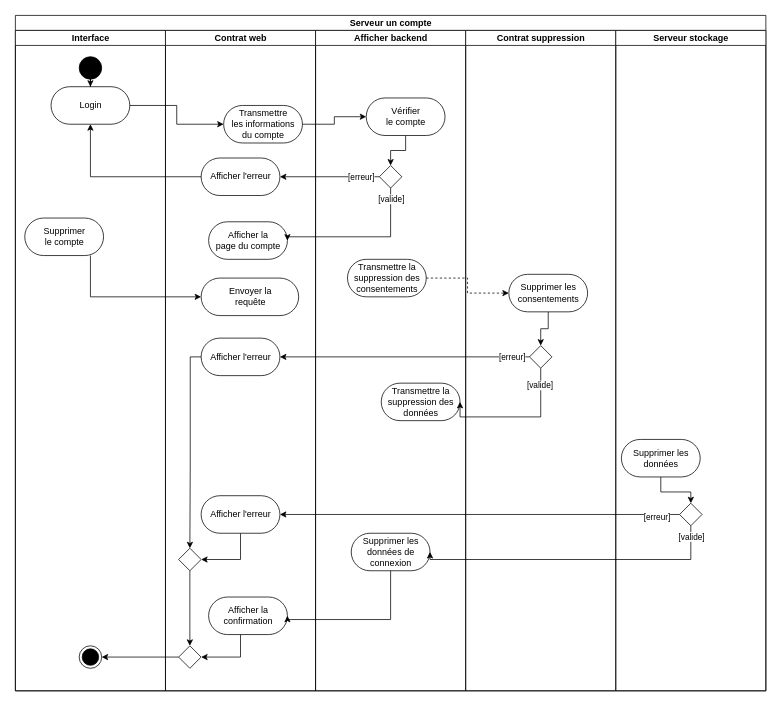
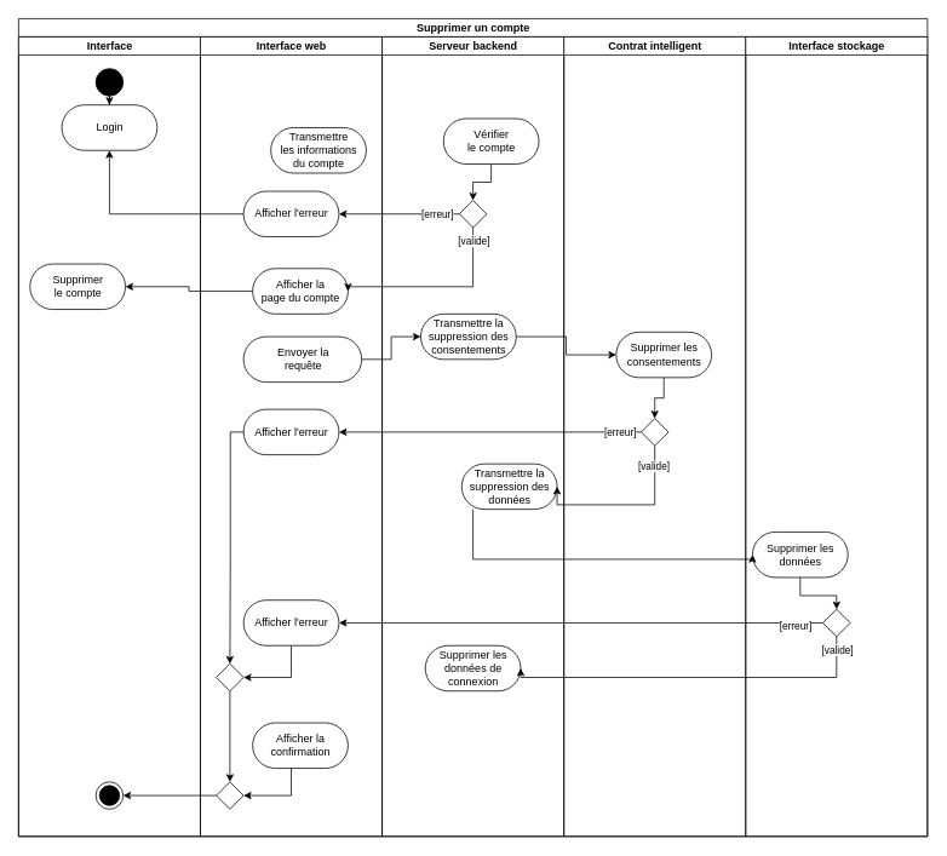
  <mxCell id="0" />
  <mxCell id="1" parent="0" />
- <mxCell id="2" value="Serveur un compte" style="swimlane;html=1;childLayout=stackLayout;resizeParent=1;resizeParentMax=0;horizontal=1;startSize=20;horizontalStack=1;" vertex="1" parent="1"><mxGeometry x="20" y="20" width="1000" height="900" as="geometry" /></mxCell>
+ <mxCell id="2" value="Supprimer un compte" style="swimlane;html=1;childLayout=stackLayout;resizeParent=1;resizeParentMax=0;horizontal=1;startSize=20;horizontalStack=1;" vertex="1" parent="1"><mxGeometry x="20" y="20" width="1000" height="900" as="geometry" /></mxCell>
  <mxCell id="3" value="&lt;div&gt;Interface&lt;/div&gt;" style="swimlane;html=1;startSize=20;horizontal=1;" vertex="1" parent="2"><mxGeometry y="20" width="200" height="880" as="geometry" /></mxCell>
  <mxCell id="4" style="edgeStyle=orthogonalEdgeStyle;rounded=0;orthogonalLoop=1;jettySize=auto;html=1;" edge="1" parent="3" source="5" target="6"><mxGeometry relative="1" as="geometry" /></mxCell>
  <mxCell id="5" value="" style="ellipse;fillColor=strokeColor;" vertex="1" parent="3"><mxGeometry x="85" y="35" width="30" height="30" as="geometry" /></mxCell>
  <mxCell id="6" value="Login" style="html=1;dashed=0;whitespace=wrap;shape=mxgraph.dfd.start" vertex="1" parent="3"><mxGeometry x="47.5" y="75" width="105" height="50" as="geometry" /></mxCell>
  <mxCell id="7" value="" style="ellipse;html=1;shape=endState;fillColor=strokeColor;" vertex="1" parent="3"><mxGeometry x="85" y="820" width="30" height="30" as="geometry" /></mxCell>
  <mxCell id="8" value="Supprimer&lt;br&gt;le compte" style="html=1;dashed=0;whitespace=wrap;shape=mxgraph.dfd.start" vertex="1" parent="3"><mxGeometry x="12.5" y="250" width="105" height="50" as="geometry" /></mxCell>
- <mxCell id="9" value="&lt;div&gt;Contrat web&lt;/div&gt;" style="swimlane;html=1;startSize=20;horizontal=1;" vertex="1" parent="2"><mxGeometry x="200" y="20" width="200" height="880" as="geometry" /></mxCell>
+ <mxCell id="9" value="&lt;div&gt;Interface web&lt;/div&gt;" style="swimlane;html=1;startSize=20;horizontal=1;" vertex="1" parent="2"><mxGeometry x="200" y="20" width="200" height="880" as="geometry" /></mxCell>
  <mxCell id="10" value="Transmettre&lt;br&gt;les informations &lt;br&gt;&lt;div&gt;du compte&lt;/div&gt;" style="html=1;dashed=0;whitespace=wrap;shape=mxgraph.dfd.start" vertex="1" parent="9"><mxGeometry x="77.5" y="100" width="105" height="50" as="geometry" /></mxCell>
  <mxCell id="11" value="Afficher l'erreur" style="html=1;dashed=0;whitespace=wrap;shape=mxgraph.dfd.start" vertex="1" parent="9"><mxGeometry x="47.5" y="170" width="105" height="50" as="geometry" /></mxCell>
  <mxCell id="12" value="Afficher la&lt;br&gt;page du compte" style="html=1;dashed=0;whitespace=wrap;shape=mxgraph.dfd.start" vertex="1" parent="9"><mxGeometry x="57.5" y="255" width="105" height="50" as="geometry" /></mxCell>
  <mxCell id="13" value="Envoyer la&lt;br&gt;requête" style="html=1;dashed=0;whitespace=wrap;shape=mxgraph.dfd.start" vertex="1" parent="9"><mxGeometry x="47.5" y="330" width="130" height="50" as="geometry" /></mxCell>
  <mxCell id="14" style="edgeStyle=orthogonalEdgeStyle;rounded=0;orthogonalLoop=1;jettySize=auto;html=1;entryX=0.5;entryY=0;entryDx=0;entryDy=0;" edge="1" parent="9" source="15" target="17"><mxGeometry relative="1" as="geometry"><Array as="points"><mxPoint x="33" y="435" /><mxPoint x="33" y="575" /></Array></mxGeometry></mxCell>
  <mxCell id="15" value="Afficher l'erreur" style="html=1;dashed=0;whitespace=wrap;shape=mxgraph.dfd.start" vertex="1" parent="9"><mxGeometry x="47.5" y="410" width="105" height="50" as="geometry" /></mxCell>
  <mxCell id="16" style="edgeStyle=orthogonalEdgeStyle;rounded=0;orthogonalLoop=1;jettySize=auto;html=1;entryX=0.5;entryY=0;entryDx=0;entryDy=0;" edge="1" parent="9" source="17" target="20"><mxGeometry relative="1" as="geometry" /></mxCell>
  <mxCell id="17" value="" style="rhombus;" vertex="1" parent="9"><mxGeometry x="17.5" y="690" width="30" height="30" as="geometry" /></mxCell>
  <mxCell id="18" style="edgeStyle=orthogonalEdgeStyle;rounded=0;orthogonalLoop=1;jettySize=auto;html=1;entryX=1;entryY=0.5;entryDx=0;entryDy=0;" edge="1" parent="9" source="19" target="17"><mxGeometry relative="1" as="geometry"><Array as="points"><mxPoint x="100" y="705" /></Array></mxGeometry></mxCell>
  <mxCell id="19" value="Afficher l'erreur" style="html=1;dashed=0;whitespace=wrap;shape=mxgraph.dfd.start" vertex="1" parent="9"><mxGeometry x="47.5" y="620" width="105" height="50" as="geometry" /></mxCell>
  <mxCell id="20" value="" style="rhombus;" vertex="1" parent="9"><mxGeometry x="17.5" y="820" width="30" height="30" as="geometry" /></mxCell>
  <mxCell id="21" style="edgeStyle=orthogonalEdgeStyle;rounded=0;orthogonalLoop=1;jettySize=auto;html=1;entryX=1;entryY=0.5;entryDx=0;entryDy=0;" edge="1" parent="9" source="22" target="20"><mxGeometry relative="1" as="geometry"><Array as="points"><mxPoint x="100" y="835" /></Array></mxGeometry></mxCell>
  <mxCell id="22" value="Afficher la &lt;br&gt;confirmation" style="html=1;dashed=0;whitespace=wrap;shape=mxgraph.dfd.start" vertex="1" parent="9"><mxGeometry x="57.5" y="755" width="105" height="50" as="geometry" /></mxCell>
- <mxCell id="23" value="&lt;div&gt;Afficher backend&lt;br&gt;&lt;/div&gt;" style="swimlane;html=1;startSize=20;horizontal=1;" vertex="1" parent="2"><mxGeometry x="400" y="20" width="200" height="880" as="geometry" /></mxCell>
+ <mxCell id="23" value="&lt;div&gt;Serveur backend&lt;br&gt;&lt;/div&gt;" style="swimlane;html=1;startSize=20;horizontal=1;" vertex="1" parent="2"><mxGeometry x="400" y="20" width="200" height="880" as="geometry" /></mxCell>
  <mxCell id="24" style="edgeStyle=orthogonalEdgeStyle;rounded=0;orthogonalLoop=1;jettySize=auto;html=1;entryX=0.5;entryY=0;entryDx=0;entryDy=0;" edge="1" parent="23" source="25" target="26"><mxGeometry relative="1" as="geometry" /></mxCell>
  <mxCell id="25" value="Vérifier&lt;br&gt;le compte" style="html=1;dashed=0;whitespace=wrap;shape=mxgraph.dfd.start" vertex="1" parent="23"><mxGeometry x="67.5" y="90" width="105" height="50" as="geometry" /></mxCell>
  <mxCell id="26" value="" style="rhombus;" vertex="1" parent="23"><mxGeometry x="85" y="180" width="30" height="30" as="geometry" /></mxCell>
  <mxCell id="27" value="Transmettre la&lt;br&gt;suppression des&lt;br&gt;consentements" style="html=1;dashed=0;whitespace=wrap;shape=mxgraph.dfd.start" vertex="1" parent="23"><mxGeometry x="42.5" y="305" width="105" height="50" as="geometry" /></mxCell>
  <mxCell id="28" value="Transmettre la&lt;br&gt;suppression des&lt;br&gt;données" style="html=1;dashed=0;whitespace=wrap;shape=mxgraph.dfd.start" vertex="1" parent="23"><mxGeometry x="87.5" y="470" width="105" height="50" as="geometry" /></mxCell>
  <mxCell id="29" value="Supprimer les &lt;br&gt;données de&lt;br&gt;connexion" style="html=1;dashed=0;whitespace=wrap;shape=mxgraph.dfd.start" vertex="1" parent="23"><mxGeometry x="47.5" y="670" width="105" height="50" as="geometry" /></mxCell>
- <mxCell id="30" style="edgeStyle=orthogonalEdgeStyle;rounded=0;orthogonalLoop=1;jettySize=auto;html=1;" edge="1" parent="2" source="6" target="10"><mxGeometry relative="1" as="geometry" /></mxCell>
- <mxCell id="31" style="edgeStyle=orthogonalEdgeStyle;rounded=0;orthogonalLoop=1;jettySize=auto;html=1;entryX=0;entryY=0.5;entryDx=0;entryDy=0;entryPerimeter=0;" edge="1" parent="2" source="10" target="25"><mxGeometry relative="1" as="geometry" /></mxCell>
- <mxCell id="32" value="&lt;div&gt;Contrat suppression&lt;/div&gt;" style="swimlane;html=1;startSize=20;horizontal=1;" vertex="1" parent="2"><mxGeometry x="600" y="20" width="200" height="880" as="geometry" /></mxCell>
+ <mxCell id="32" value="&lt;div&gt;Contrat intelligent&lt;/div&gt;" style="swimlane;html=1;startSize=20;horizontal=1;" vertex="1" parent="2"><mxGeometry x="600" y="20" width="200" height="880" as="geometry" /></mxCell>
  <mxCell id="33" style="edgeStyle=orthogonalEdgeStyle;rounded=0;orthogonalLoop=1;jettySize=auto;html=1;entryX=0.5;entryY=0;entryDx=0;entryDy=0;" edge="1" parent="32" source="34" target="35"><mxGeometry relative="1" as="geometry" /></mxCell>
  <mxCell id="34" value="Supprimer les&lt;br&gt;consentements" style="html=1;dashed=0;whitespace=wrap;shape=mxgraph.dfd.start" vertex="1" parent="32"><mxGeometry x="57.5" y="325" width="105" height="50" as="geometry" /></mxCell>
  <mxCell id="35" value="" style="rhombus;" vertex="1" parent="32"><mxGeometry x="85" y="420" width="30" height="30" as="geometry" /></mxCell>
  <mxCell id="36" style="edgeStyle=orthogonalEdgeStyle;rounded=0;orthogonalLoop=1;jettySize=auto;html=1;entryX=1;entryY=0.5;entryDx=0;entryDy=0;entryPerimeter=0;" edge="1" parent="2" source="26" target="11"><mxGeometry relative="1" as="geometry" /></mxCell>
  <mxCell id="37" value="[erreur]" style="edgeLabel;html=1;align=center;verticalAlign=middle;resizable=0;points=[];" vertex="1" connectable="0" parent="36"><mxGeometry x="-0.625" relative="1" as="geometry"><mxPoint as="offset" /></mxGeometry></mxCell>
  <mxCell id="38" style="edgeStyle=orthogonalEdgeStyle;rounded=0;orthogonalLoop=1;jettySize=auto;html=1;entryX=1;entryY=0.5;entryDx=0;entryDy=0;entryPerimeter=0;" edge="1" parent="2" source="26" target="12"><mxGeometry relative="1" as="geometry"><Array as="points"><mxPoint x="500" y="295" /></Array></mxGeometry></mxCell>
  <mxCell id="39" value="[valide]" style="edgeLabel;html=1;align=center;verticalAlign=middle;resizable=0;points=[];" vertex="1" connectable="0" parent="38"><mxGeometry x="-0.869" relative="1" as="geometry"><mxPoint as="offset" /></mxGeometry></mxCell>
  <mxCell id="40" style="edgeStyle=orthogonalEdgeStyle;rounded=0;orthogonalLoop=1;jettySize=auto;html=1;entryX=0.5;entryY=0.5;entryDx=0;entryDy=25;entryPerimeter=0;" edge="1" parent="2" source="11" target="6"><mxGeometry relative="1" as="geometry" /></mxCell>
- <mxCell id="42" style="edgeStyle=orthogonalEdgeStyle;rounded=0;orthogonalLoop=1;jettySize=auto;html=1;entryX=0;entryY=0.5;entryDx=0;entryDy=0;entryPerimeter=0;" edge="1" parent="2" source="8" target="13"><mxGeometry relative="1" as="geometry"><Array as="points"><mxPoint x="100" y="375" /></Array></mxGeometry></mxCell>
- <mxCell id="44" style="edgeStyle=orthogonalEdgeStyle;rounded=0;orthogonalLoop=1;jettySize=auto;html=1;entryX=0;entryY=0.5;entryDx=0;entryDy=0;entryPerimeter=0;dashed=1;" edge="1" parent="2" source="27" target="34"><mxGeometry relative="1" as="geometry" /></mxCell>
+ <mxCell id="41" style="edgeStyle=orthogonalEdgeStyle;rounded=0;orthogonalLoop=1;jettySize=auto;html=1;entryX=1;entryY=0.5;entryDx=0;entryDy=0;entryPerimeter=0;" edge="1" parent="2" source="12" target="8"><mxGeometry relative="1" as="geometry" /></mxCell>
+ <mxCell id="43" style="edgeStyle=orthogonalEdgeStyle;rounded=0;orthogonalLoop=1;jettySize=auto;html=1;entryX=0;entryY=0.5;entryDx=0;entryDy=0;entryPerimeter=0;" edge="1" parent="2" source="13" target="27"><mxGeometry relative="1" as="geometry" /></mxCell>
+ <mxCell id="44" style="edgeStyle=orthogonalEdgeStyle;rounded=0;orthogonalLoop=1;jettySize=auto;html=1;entryX=0;entryY=0.5;entryDx=0;entryDy=0;entryPerimeter=0;" edge="1" parent="2" source="27" target="34"><mxGeometry relative="1" as="geometry" /></mxCell>
  <mxCell id="45" style="edgeStyle=orthogonalEdgeStyle;rounded=0;orthogonalLoop=1;jettySize=auto;html=1;entryX=1;entryY=0.5;entryDx=0;entryDy=0;entryPerimeter=0;" edge="1" parent="2" source="35" target="15"><mxGeometry relative="1" as="geometry" /></mxCell>
  <mxCell id="46" value="[erreur]" style="edgeLabel;html=1;align=center;verticalAlign=middle;resizable=0;points=[];" vertex="1" connectable="0" parent="45"><mxGeometry x="-0.853" relative="1" as="geometry"><mxPoint as="offset" /></mxGeometry></mxCell>
- <mxCell id="47" value="Serveur stockage" style="swimlane;html=1;startSize=20;horizontal=1;" vertex="1" parent="2"><mxGeometry x="800" y="20" width="200" height="880" as="geometry" /></mxCell>
+ <mxCell id="47" value="Interface stockage" style="swimlane;html=1;startSize=20;horizontal=1;" vertex="1" parent="2"><mxGeometry x="800" y="20" width="200" height="880" as="geometry" /></mxCell>
  <mxCell id="48" style="edgeStyle=orthogonalEdgeStyle;rounded=0;orthogonalLoop=1;jettySize=auto;html=1;entryX=0.5;entryY=0;entryDx=0;entryDy=0;" edge="1" parent="47" source="49" target="50"><mxGeometry relative="1" as="geometry" /></mxCell>
  <mxCell id="49" value="Supprimer les&lt;br&gt;données" style="html=1;dashed=0;whitespace=wrap;shape=mxgraph.dfd.start" vertex="1" parent="47"><mxGeometry x="7.5" y="545" width="105" height="50" as="geometry" /></mxCell>
  <mxCell id="50" value="" style="rhombus;" vertex="1" parent="47"><mxGeometry x="85" y="630" width="30" height="30" as="geometry" /></mxCell>
  <mxCell id="51" style="edgeStyle=orthogonalEdgeStyle;rounded=0;orthogonalLoop=1;jettySize=auto;html=1;entryX=1;entryY=0.5;entryDx=0;entryDy=0;entryPerimeter=0;" edge="1" parent="2" source="35" target="28"><mxGeometry relative="1" as="geometry"><Array as="points"><mxPoint x="700" y="535" /></Array></mxGeometry></mxCell>
  <mxCell id="52" value="[valide]" style="edgeLabel;html=1;align=center;verticalAlign=middle;resizable=0;points=[];" vertex="1" connectable="0" parent="51"><mxGeometry x="-0.776" y="-2" relative="1" as="geometry"><mxPoint as="offset" /></mxGeometry></mxCell>
+ <mxCell id="53" style="edgeStyle=orthogonalEdgeStyle;rounded=0;orthogonalLoop=1;jettySize=auto;html=1;entryX=0;entryY=0.5;entryDx=0;entryDy=0;entryPerimeter=0;" edge="1" parent="2" source="28" target="49"><mxGeometry relative="1" as="geometry"><Array as="points"><mxPoint x="500" y="595" /></Array></mxGeometry></mxCell>
  <mxCell id="54" style="edgeStyle=orthogonalEdgeStyle;rounded=0;orthogonalLoop=1;jettySize=auto;html=1;entryX=1;entryY=0.5;entryDx=0;entryDy=0;entryPerimeter=0;" edge="1" parent="2" source="50" target="19"><mxGeometry relative="1" as="geometry" /></mxCell>
  <mxCell id="55" value="[erreur]" style="edgeLabel;html=1;align=center;verticalAlign=middle;resizable=0;points=[];" vertex="1" connectable="0" parent="54"><mxGeometry x="-0.882" y="3" relative="1" as="geometry"><mxPoint as="offset" /></mxGeometry></mxCell>
  <mxCell id="56" style="edgeStyle=orthogonalEdgeStyle;rounded=0;orthogonalLoop=1;jettySize=auto;html=1;entryX=1;entryY=0.5;entryDx=0;entryDy=0;entryPerimeter=0;" edge="1" parent="2" source="50" target="29"><mxGeometry relative="1" as="geometry"><Array as="points"><mxPoint x="900" y="725" /></Array></mxGeometry></mxCell>
  <mxCell id="57" value="[valide]" style="edgeLabel;html=1;align=center;verticalAlign=middle;resizable=0;points=[];" vertex="1" connectable="0" parent="56"><mxGeometry x="-0.93" relative="1" as="geometry"><mxPoint as="offset" /></mxGeometry></mxCell>
- <mxCell id="58" style="edgeStyle=orthogonalEdgeStyle;rounded=0;orthogonalLoop=1;jettySize=auto;html=1;entryX=1;entryY=0.5;entryDx=0;entryDy=0;entryPerimeter=0;" edge="1" parent="2" source="29" target="22"><mxGeometry relative="1" as="geometry"><Array as="points"><mxPoint x="500" y="805" /></Array></mxGeometry></mxCell>
  <mxCell id="59" style="edgeStyle=orthogonalEdgeStyle;rounded=0;orthogonalLoop=1;jettySize=auto;html=1;entryX=1;entryY=0.5;entryDx=0;entryDy=0;" edge="1" parent="2" source="20" target="7"><mxGeometry relative="1" as="geometry" /></mxCell>
